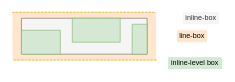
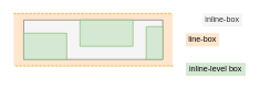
  <mxCell id="0" />
  <mxCell id="1" parent="0" />
  <mxCell id="2" value="" style="shape=partialRectangle;whiteSpace=wrap;html=1;left=0;right=0;fillColor=#ffe6cc;dashed=1;strokeColor=#d79b00;" parent="1" vertex="1"><mxGeometry x="20" y="20" width="240" height="80" as="geometry" /></mxCell>
  <mxCell id="3" value="" style="verticalLabelPosition=bottom;verticalAlign=top;html=1;shape=mxgraph.basic.rect;fillColor2=none;strokeWidth=1;size=20;indent=5;fillColor=#f5f5f5;strokeColor=#666666;fontColor=#333333;" parent="1" vertex="1"><mxGeometry x="35" y="30" width="210" height="60" as="geometry" /></mxCell>
  <mxCell id="4" value="" style="verticalLabelPosition=bottom;verticalAlign=top;html=1;shape=mxgraph.basic.rect;fillColor2=none;strokeWidth=1;size=20;indent=5;fillColor=#d5e8d4;strokeColor=#82b366;" parent="1" vertex="1"><mxGeometry x="35" y="50" width="65" height="40" as="geometry" /></mxCell>
  <mxCell id="5" value="" style="verticalLabelPosition=bottom;verticalAlign=top;html=1;shape=mxgraph.basic.rect;fillColor2=none;strokeWidth=1;size=20;indent=5;fillColor=#d5e8d4;strokeColor=#82b366;" parent="1" vertex="1"><mxGeometry x="120" y="30" width="80" height="40" as="geometry" /></mxCell>
  <mxCell id="6" value="" style="verticalLabelPosition=bottom;verticalAlign=top;html=1;shape=mxgraph.basic.rect;fillColor2=none;strokeWidth=1;size=20;indent=5;fillColor=#d5e8d4;strokeColor=#82b366;" parent="1" vertex="1"><mxGeometry x="220" y="40" width="25" height="50" as="geometry" /></mxCell>
- <mxCell id="7" value="line-box" style="text;html=1;strokeColor=none;fillColor=#ffe6cc;align=center;verticalAlign=middle;whiteSpace=wrap;rounded=0;" parent="1" vertex="1"><mxGeometry x="295" y="50" width="50" height="20" as="geometry" /></mxCell>
+ <mxCell id="7" value="line-box" style="text;html=1;strokeColor=none;fillColor=#ffe6cc;align=center;verticalAlign=middle;whiteSpace=wrap;rounded=0;" parent="1" vertex="1"><mxGeometry x="280" y="50" width="50" height="20" as="geometry" /></mxCell>
  <mxCell id="8" value="inline-box" style="text;html=1;strokeColor=none;fillColor=#f5f5f5;align=center;verticalAlign=middle;whiteSpace=wrap;rounded=0;fontColor=#333333;" parent="1" vertex="1"><mxGeometry x="305" y="20" width="60" height="20" as="geometry" /></mxCell>
  <mxCell id="9" value="inline-level box" style="text;html=1;strokeColor=none;fillColor=#d5e8d4;align=center;verticalAlign=middle;whiteSpace=wrap;rounded=0;" parent="1" vertex="1"><mxGeometry x="280" y="95" width="90" height="20" as="geometry" /></mxCell>
